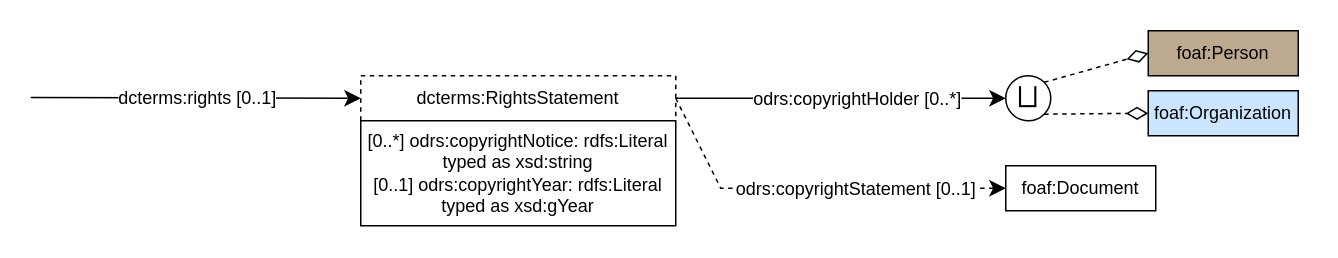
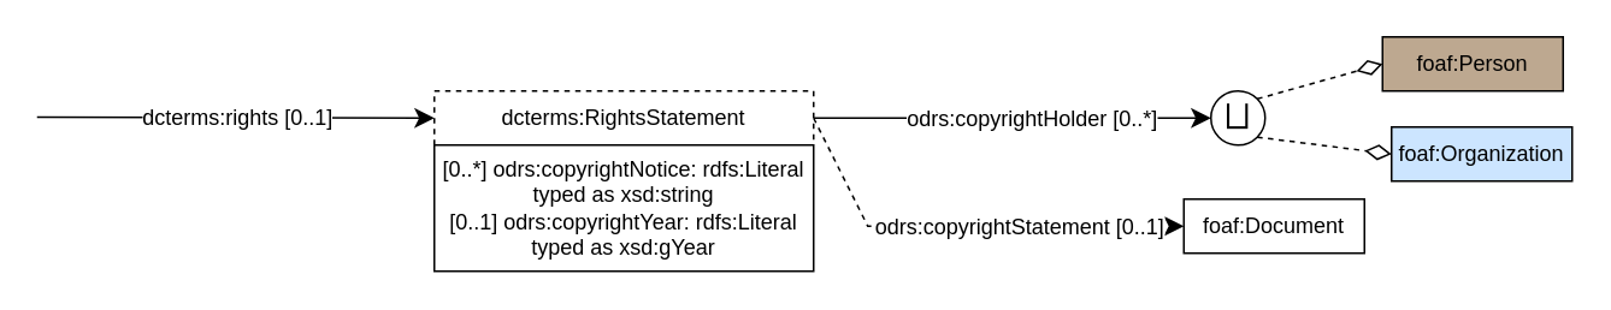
  <mxCell id="0" />
  <mxCell id="1" parent="0" />
  <mxCell id="2" value="" style="endArrow=classic;html=1;exitX=1;exitY=0.5;exitDx=0;exitDy=0;entryX=0;entryY=0.5;entryDx=0;entryDy=0;endSize=8;arcSize=0;rounded=0;" parent="1" source="4" edge="1" target="12"><mxGeometry width="50" height="50" relative="1" as="geometry"><mxPoint x="360" y="65" as="sourcePoint" /><mxPoint x="670" y="65" as="targetPoint" /></mxGeometry></mxCell>
  <mxCell id="3" value="&lt;font style=&quot;font-size: 12px;&quot;&gt;odrs:copyrightHolder [0..*]&lt;/font&gt;" style="edgeLabel;html=1;align=center;verticalAlign=middle;resizable=0;points=[];" parent="2" vertex="1" connectable="0"><mxGeometry x="-0.022" y="3" relative="1" as="geometry"><mxPoint x="12" y="3" as="offset" /></mxGeometry></mxCell>
  <mxCell id="4" value="dcterms:RightsStatement" style="rounded=0;whiteSpace=wrap;html=1;snapToPoint=1;points=[[0.1,0],[0.2,0],[0.3,0],[0.4,0],[0.5,0],[0.6,0],[0.7,0],[0.8,0],[0.9,0],[0,0.1],[0,0.3],[0,0.5],[0,0.7],[0,0.9],[0.1,1],[0.2,1],[0.3,1],[0.4,1],[0.5,1],[0.6,1],[0.7,1],[0.8,1],[0.9,1],[1,0.1],[1,0.3],[1,0.5],[1,0.7],[1,0.9]];dashed=1;" parent="1" vertex="1"><mxGeometry x="240" y="50" width="210" height="30" as="geometry" /></mxCell>
  <mxCell id="5" value="&lt;div&gt;&lt;span style=&quot;background-color: transparent; color: light-dark(rgb(0, 0, 0), rgb(255, 255, 255));&quot;&gt;[0..*] odrs:copyrightNotice:&amp;nbsp;rdfs:Literal&lt;/span&gt;&lt;br&gt;&lt;/div&gt;&lt;div&gt;&lt;div&gt;typed as xsd:string&lt;/div&gt;&lt;/div&gt;&lt;div&gt;&lt;div&gt;[0..1] odrs:copyrightYear:&amp;nbsp;rdfs:Literal&lt;/div&gt;&lt;div&gt;typed as xsd:gYear&lt;/div&gt;&lt;/div&gt;" style="rounded=0;whiteSpace=wrap;html=1;snapToPoint=1;points=[[0.1,0],[0.2,0],[0.3,0],[0.4,0],[0.5,0],[0.6,0],[0.7,0],[0.8,0],[0.9,0],[0,0.1],[0,0.3],[0,0.5],[0,0.7],[0,0.9],[0.1,1],[0.2,1],[0.3,1],[0.4,1],[0.5,1],[0.6,1],[0.7,1],[0.8,1],[0.9,1],[1,0.1],[1,0.3],[1,0.5],[1,0.7],[1,0.9]];" parent="1" vertex="1"><mxGeometry x="240" y="80" width="210" height="70" as="geometry" /></mxCell>
  <mxCell id="6" value="" style="endArrow=classic;html=1;exitX=1;exitY=0.5;exitDx=0;exitDy=0;entryX=0;entryY=0.5;entryDx=0;entryDy=0;endSize=8;arcSize=0;rounded=0;dashed=1;" parent="1" source="4" target="8" edge="1"><mxGeometry width="50" height="50" relative="1" as="geometry"><mxPoint x="390" y="135" as="sourcePoint" /><mxPoint x="650" y="195" as="targetPoint" /><Array as="points"><mxPoint x="480" y="125" /></Array></mxGeometry></mxCell>
  <mxCell id="7" value="odrs:copyrightStatement [0..1]" style="text;html=1;align=center;verticalAlign=middle;resizable=0;points=[];labelBackgroundColor=#ffffff;" parent="6" vertex="1" connectable="0"><mxGeometry x="-0.127" relative="1" as="geometry"><mxPoint x="45" as="offset" /></mxGeometry></mxCell>
- <mxCell id="8" value="foaf:Document" style="rounded=0;whiteSpace=wrap;html=1;snapToPoint=1;points=[[0.1,0],[0.2,0],[0.3,0],[0.4,0],[0.5,0],[0.6,0],[0.7,0],[0.8,0],[0.9,0],[0,0.1],[0,0.3],[0,0.5],[0,0.7],[0,0.9],[0.1,1],[0.2,1],[0.3,1],[0.4,1],[0.5,1],[0.6,1],[0.7,1],[0.8,1],[0.9,1],[1,0.1],[1,0.3],[1,0.5],[1,0.7],[1,0.9]];" parent="1" vertex="1"><mxGeometry x="670" y="110" width="100" height="30" as="geometry" /></mxCell>
- <mxCell id="9" value="foaf:Organization" style="rounded=0;whiteSpace=wrap;html=1;snapToPoint=1;points=[[0.1,0],[0.2,0],[0.3,0],[0.4,0],[0.5,0],[0.6,0],[0.7,0],[0.8,0],[0.9,0],[0,0.1],[0,0.3],[0,0.5],[0,0.7],[0,0.9],[0.1,1],[0.2,1],[0.3,1],[0.4,1],[0.5,1],[0.6,1],[0.7,1],[0.8,1],[0.9,1],[1,0.1],[1,0.3],[1,0.5],[1,0.7],[1,0.9]];fillColor=#CCE5FF;" parent="1" vertex="1"><mxGeometry x="765" y="60" width="100" height="30" as="geometry" /></mxCell>
+ <mxCell id="8" value="foaf:Document" style="rounded=0;whiteSpace=wrap;html=1;snapToPoint=1;points=[[0.1,0],[0.2,0],[0.3,0],[0.4,0],[0.5,0],[0.6,0],[0.7,0],[0.8,0],[0.9,0],[0,0.1],[0,0.3],[0,0.5],[0,0.7],[0,0.9],[0.1,1],[0.2,1],[0.3,1],[0.4,1],[0.5,1],[0.6,1],[0.7,1],[0.8,1],[0.9,1],[1,0.1],[1,0.3],[1,0.5],[1,0.7],[1,0.9]];" parent="1" vertex="1"><mxGeometry x="655" y="110" width="100" height="30" as="geometry" /></mxCell>
+ <mxCell id="9" value="foaf:Organization" style="rounded=0;whiteSpace=wrap;html=1;snapToPoint=1;points=[[0.1,0],[0.2,0],[0.3,0],[0.4,0],[0.5,0],[0.6,0],[0.7,0],[0.8,0],[0.9,0],[0,0.1],[0,0.3],[0,0.5],[0,0.7],[0,0.9],[0.1,1],[0.2,1],[0.3,1],[0.4,1],[0.5,1],[0.6,1],[0.7,1],[0.8,1],[0.9,1],[1,0.1],[1,0.3],[1,0.5],[1,0.7],[1,0.9]];fillColor=#CCE5FF;" parent="1" vertex="1"><mxGeometry x="770" y="70" width="100" height="30" as="geometry" /></mxCell>
  <mxCell id="10" value="foaf:Person" style="rounded=0;whiteSpace=wrap;html=1;snapToPoint=1;points=[[0.1,0],[0.2,0],[0.3,0],[0.4,0],[0.5,0],[0.6,0],[0.7,0],[0.8,0],[0.9,0],[0,0.1],[0,0.3],[0,0.5],[0,0.7],[0,0.9],[0.1,1],[0.2,1],[0.3,1],[0.4,1],[0.5,1],[0.6,1],[0.7,1],[0.8,1],[0.9,1],[1,0.1],[1,0.3],[1,0.5],[1,0.7],[1,0.9]];fillColor=#BDA890;" parent="1" vertex="1"><mxGeometry x="765" y="20" width="100" height="30" as="geometry" /></mxCell>
  <mxCell id="11" value="" style="group" parent="1" vertex="1" connectable="0"><mxGeometry x="670" y="50" width="30" height="30" as="geometry" /></mxCell>
  <mxCell id="12" value="&lt;span class=&quot;st&quot;&gt;⨆&lt;/span&gt;" style="ellipse;whiteSpace=wrap;html=1;aspect=fixed;fontSize=17;" parent="11" vertex="1"><mxGeometry width="30" height="30" as="geometry" /></mxCell>
  <mxCell id="13" value="" style="endArrow=diamondThin;endSize=12;html=1;fontColor=#000099;exitX=1;exitY=0;exitDx=0;exitDy=0;endFill=0;dashed=1;entryX=0;entryY=0.5;entryDx=0;entryDy=0;arcSize=0;rounded=0;" parent="1" source="12" target="10" edge="1"><mxGeometry width="50" height="50" relative="1" as="geometry"><mxPoint x="508" y="265" as="sourcePoint" /><mxPoint x="723" y="230" as="targetPoint" /></mxGeometry></mxCell>
  <mxCell id="14" value="" style="endArrow=diamondThin;endSize=12;html=1;fontColor=#000099;exitX=1;exitY=1;exitDx=0;exitDy=0;endFill=0;dashed=1;entryX=0;entryY=0.5;entryDx=0;entryDy=0;arcSize=0;rounded=0;" parent="1" source="12" target="9" edge="1"><mxGeometry width="50" height="50" relative="1" as="geometry"><mxPoint x="691.607" y="254.393" as="sourcePoint" /><mxPoint x="723" y="350" as="targetPoint" /></mxGeometry></mxCell>
  <mxCell id="15" value="" style="endArrow=classic;html=1;exitX=1;exitY=0.5;exitDx=0;exitDy=0;entryX=0;entryY=0.5;entryDx=0;entryDy=0;endSize=8;arcSize=0;rounded=0;" edge="1" parent="1" target="4"><mxGeometry width="50" height="50" relative="1" as="geometry"><mxPoint x="20" y="64.5" as="sourcePoint" /><mxPoint x="240" y="64.5" as="targetPoint" /></mxGeometry></mxCell>
  <mxCell id="16" value="&lt;font style=&quot;font-size: 12px;&quot;&gt;dcterms:rights [0..1]&lt;/font&gt;" style="edgeLabel;html=1;align=center;verticalAlign=middle;resizable=0;points=[];" vertex="1" connectable="0" parent="15"><mxGeometry x="-0.022" y="3" relative="1" as="geometry"><mxPoint x="2" y="3" as="offset" /></mxGeometry></mxCell>
